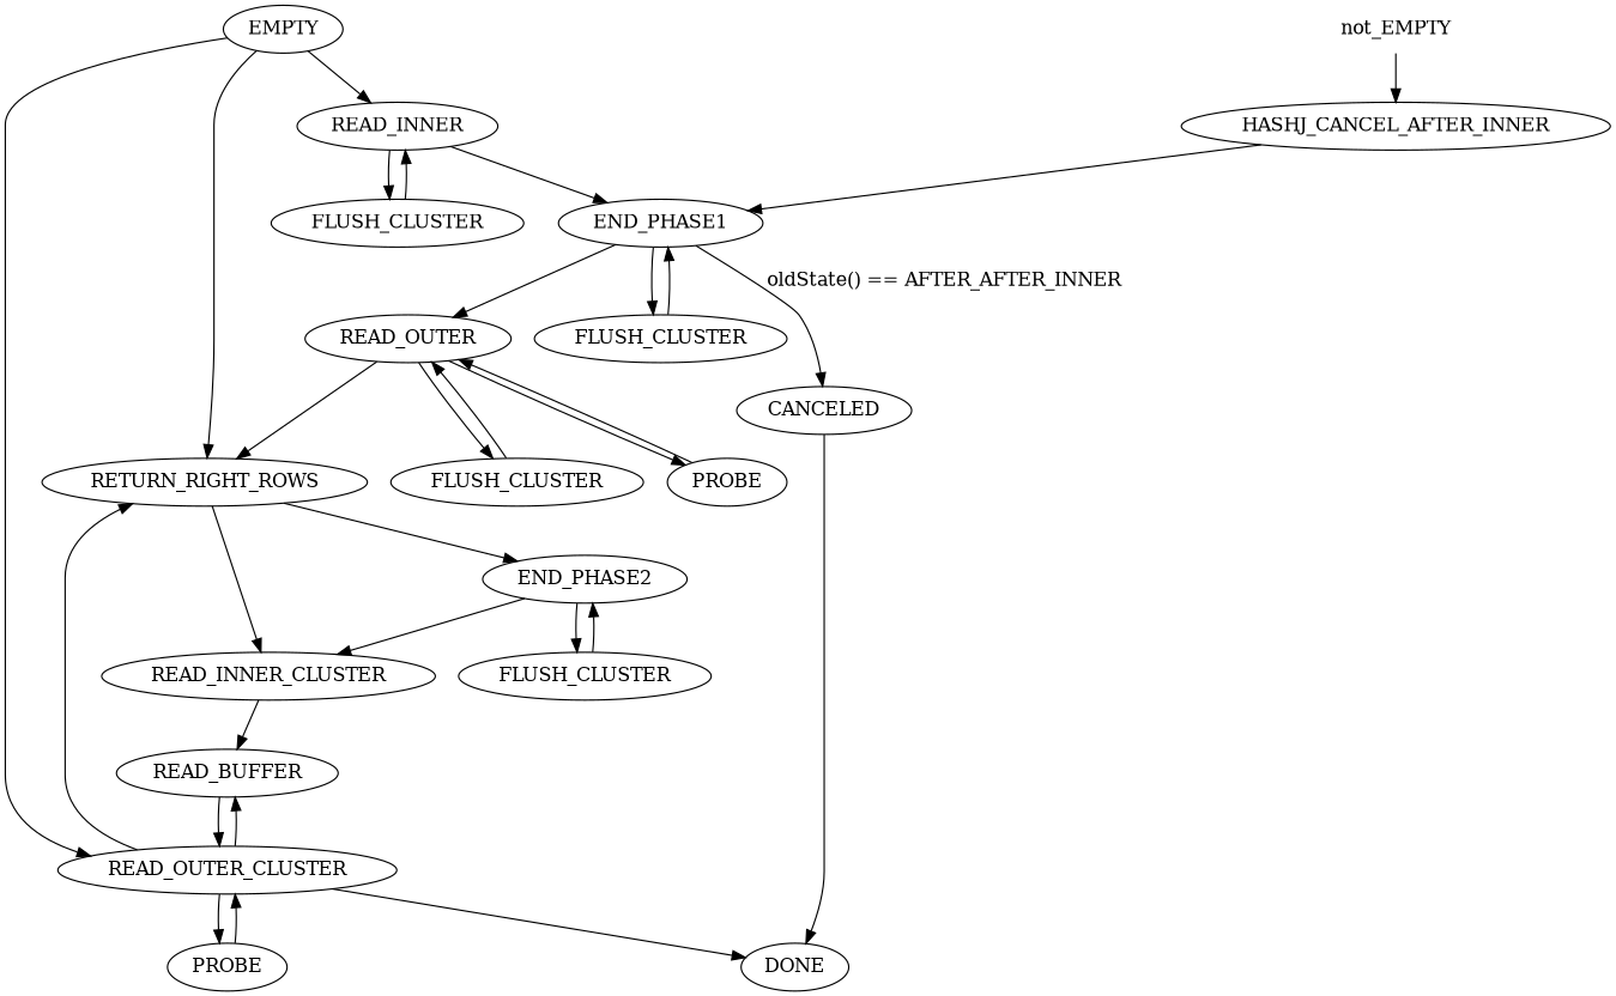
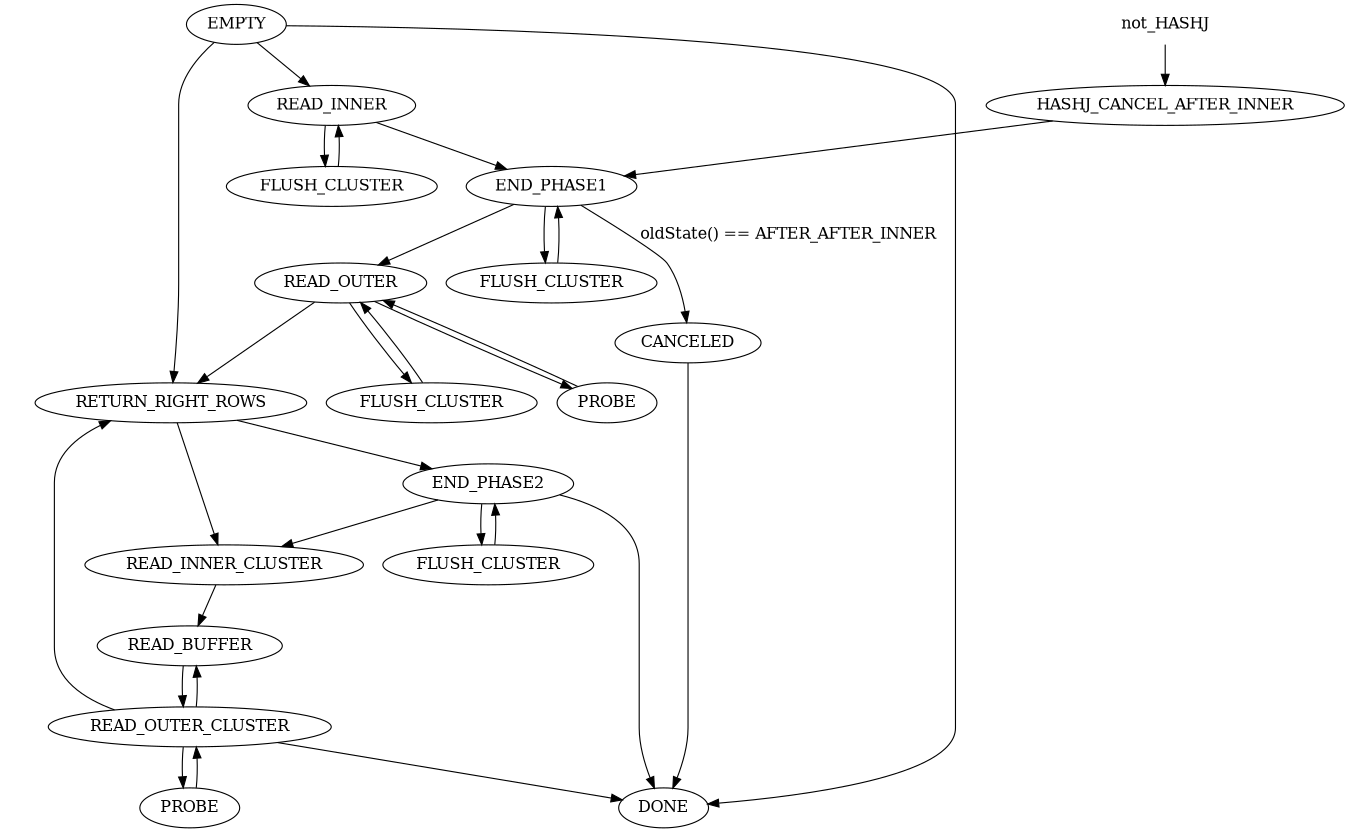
  digraph {
    EMPTY
    READ_INNER
    DONE
    RETURN_RIGHT_ROWS
    n5 [label=FLUSH_CLUSTER]
    READ_OUTER
    n7 [label=PROBE]
    n8 [label=FLUSH_CLUSTER]
    END_PHASE1
    END_PHASE2
    READ_INNER_CLUSTER
    n12 [label=FLUSH_CLUSTER]
    n13 [label=FLUSH_CLUSTER]
    CANCELED
    n15 [label=PROBE]
    READ_OUTER_CLUSTER
    READ_BUFFER
-   not_EMPTY [shape=plaintext]
+   not_EMPTY [shape=plaintext label=not_HASHJ]
    HASHJ_CANCEL_AFTER_INNER
    EMPTY -> READ_INNER
-   EMPTY -> READ_OUTER_CLUSTER
+   EMPTY -> DONE
    EMPTY -> RETURN_RIGHT_ROWS
    READ_INNER -> n8
    READ_INNER -> END_PHASE1
    RETURN_RIGHT_ROWS -> END_PHASE2
    RETURN_RIGHT_ROWS -> READ_INNER_CLUSTER
    n5 -> READ_OUTER
    READ_OUTER -> RETURN_RIGHT_ROWS
    READ_OUTER -> n5
    READ_OUTER -> n7
    n7 -> READ_OUTER
    n8 -> READ_INNER
    END_PHASE1 -> READ_OUTER
    END_PHASE1 -> n13
    END_PHASE1 -> CANCELED [label="oldState() == AFTER_AFTER_INNER"]
+   END_PHASE2 -> DONE
    END_PHASE2 -> READ_INNER_CLUSTER
    END_PHASE2 -> n12
    READ_INNER_CLUSTER -> READ_BUFFER
    n12 -> END_PHASE2
    n13 -> END_PHASE1
    CANCELED -> DONE
    n15 -> READ_OUTER_CLUSTER
    READ_OUTER_CLUSTER -> DONE
    READ_OUTER_CLUSTER -> RETURN_RIGHT_ROWS
    READ_OUTER_CLUSTER -> n15
    READ_OUTER_CLUSTER -> READ_BUFFER
    READ_BUFFER -> READ_OUTER_CLUSTER
    not_EMPTY -> HASHJ_CANCEL_AFTER_INNER
    HASHJ_CANCEL_AFTER_INNER -> END_PHASE1
  }
